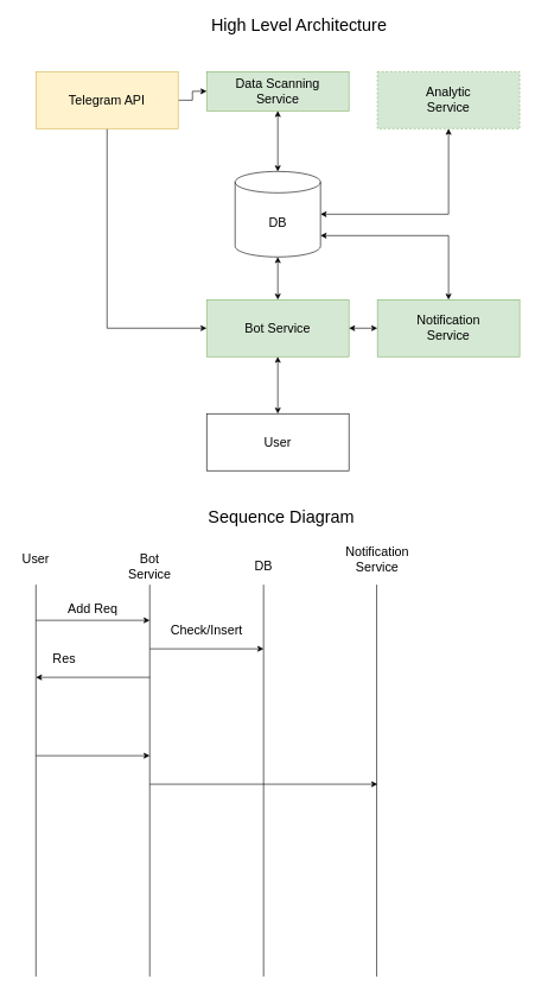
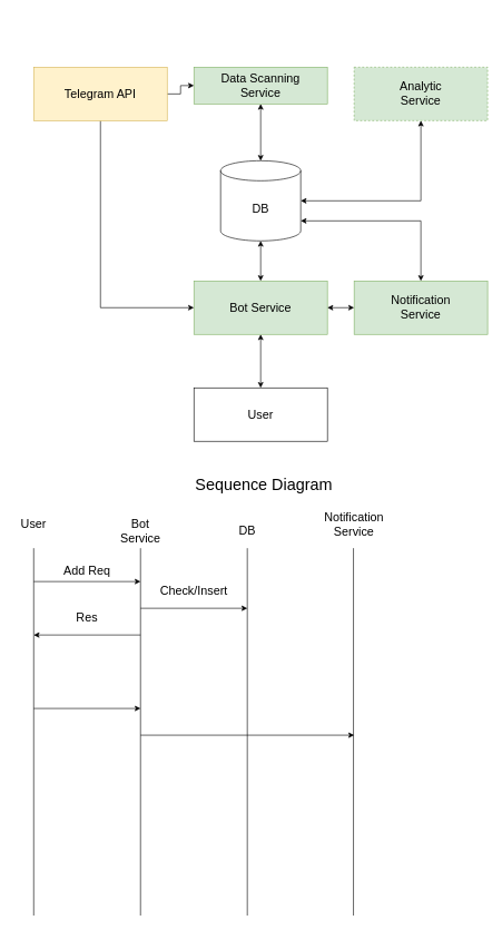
  <mxCell id="0" />
  <mxCell id="1" parent="0" />
  <mxCell id="2" style="edgeStyle=orthogonalEdgeStyle;rounded=0;orthogonalLoop=1;jettySize=auto;html=1;entryX=0.5;entryY=1;entryDx=0;entryDy=0;entryPerimeter=0;fontSize=18;startArrow=classic;startFill=1;" parent="1" source="3" target="13" edge="1"><mxGeometry relative="1" as="geometry" /></mxCell>
  <mxCell id="3" value="&lt;font style=&quot;font-size: 18px&quot;&gt;Bot Service&lt;/font&gt;" style="rounded=0;whiteSpace=wrap;html=1;fillColor=#d5e8d4;strokeColor=#82b366;" parent="1" vertex="1"><mxGeometry x="290" y="420" width="200" height="80" as="geometry" /></mxCell>
  <mxCell id="4" style="edgeStyle=orthogonalEdgeStyle;rounded=0;orthogonalLoop=1;jettySize=auto;html=1;entryX=0.5;entryY=0;entryDx=0;entryDy=0;entryPerimeter=0;fontSize=18;startArrow=classic;startFill=1;" parent="1" source="5" target="13" edge="1"><mxGeometry relative="1" as="geometry" /></mxCell>
  <mxCell id="5" value="&lt;font style=&quot;font-size: 18px&quot;&gt;Data Scanning&lt;br&gt;Service&lt;br&gt;&lt;/font&gt;" style="rounded=0;whiteSpace=wrap;html=1;fillColor=#d5e8d4;strokeColor=#82b366;" parent="1" vertex="1"><mxGeometry x="290" y="100" width="200" height="55" as="geometry" /></mxCell>
  <mxCell id="6" style="edgeStyle=orthogonalEdgeStyle;rounded=0;orthogonalLoop=1;jettySize=auto;html=1;entryX=0.5;entryY=1;entryDx=0;entryDy=0;fontSize=18;startArrow=classic;startFill=1;" parent="1" source="7" target="3" edge="1"><mxGeometry relative="1" as="geometry" /></mxCell>
  <mxCell id="7" value="&lt;font style=&quot;font-size: 18px&quot;&gt;User&lt;/font&gt;" style="rounded=0;whiteSpace=wrap;html=1;" parent="1" vertex="1"><mxGeometry x="290" y="580" width="200" height="80" as="geometry" /></mxCell>
  <mxCell id="8" style="edgeStyle=orthogonalEdgeStyle;rounded=0;orthogonalLoop=1;jettySize=auto;html=1;entryX=1;entryY=0.5;entryDx=0;entryDy=0;entryPerimeter=0;fontSize=18;startArrow=classic;startFill=1;" parent="1" source="9" target="13" edge="1"><mxGeometry relative="1" as="geometry"><Array as="points"><mxPoint x="630" y="300" /></Array></mxGeometry></mxCell>
  <mxCell id="9" value="&lt;font style=&quot;font-size: 18px&quot;&gt;Analytic&lt;br&gt;Service&lt;br&gt;&lt;/font&gt;" style="rounded=0;whiteSpace=wrap;html=1;fillColor=#d5e8d4;strokeColor=#82b366;dashed=1;" parent="1" vertex="1"><mxGeometry x="530" y="100" width="200" height="80" as="geometry" /></mxCell>
  <mxCell id="10" style="edgeStyle=orthogonalEdgeStyle;rounded=0;orthogonalLoop=1;jettySize=auto;html=1;entryX=0;entryY=0.5;entryDx=0;entryDy=0;fontSize=18;" parent="1" source="12" target="5" edge="1"><mxGeometry relative="1" as="geometry" /></mxCell>
  <mxCell id="11" style="edgeStyle=orthogonalEdgeStyle;rounded=0;orthogonalLoop=1;jettySize=auto;html=1;entryX=0;entryY=0.5;entryDx=0;entryDy=0;fontSize=18;" parent="1" source="12" target="3" edge="1"><mxGeometry relative="1" as="geometry"><Array as="points"><mxPoint x="150" y="460" /></Array></mxGeometry></mxCell>
  <mxCell id="12" value="&lt;font style=&quot;font-size: 18px&quot;&gt;Telegram API&lt;br&gt;&lt;/font&gt;" style="rounded=0;whiteSpace=wrap;html=1;fillColor=#fff2cc;strokeColor=#d6b656;" parent="1" vertex="1"><mxGeometry x="50" y="100" width="200" height="80" as="geometry" /></mxCell>
  <mxCell id="13" value="DB" style="shape=cylinder3;whiteSpace=wrap;html=1;boundedLbl=1;backgroundOutline=1;size=15;fontSize=18;" parent="1" vertex="1"><mxGeometry x="330" y="240" width="120" height="120" as="geometry" /></mxCell>
  <mxCell id="14" style="edgeStyle=orthogonalEdgeStyle;rounded=0;orthogonalLoop=1;jettySize=auto;html=1;entryX=1;entryY=0.5;entryDx=0;entryDy=0;fontSize=18;startArrow=classic;startFill=1;" parent="1" source="16" target="3" edge="1"><mxGeometry relative="1" as="geometry" /></mxCell>
  <mxCell id="15" style="edgeStyle=orthogonalEdgeStyle;rounded=0;orthogonalLoop=1;jettySize=auto;html=1;fontSize=18;startArrow=classic;startFill=1;" parent="1" source="16" edge="1"><mxGeometry relative="1" as="geometry"><mxPoint x="450" y="330" as="targetPoint" /><Array as="points"><mxPoint x="630" y="330" /><mxPoint x="450" y="330" /></Array></mxGeometry></mxCell>
  <mxCell id="16" value="&lt;font style=&quot;font-size: 18px&quot;&gt;Notification&lt;br&gt;Service&lt;br&gt;&lt;/font&gt;" style="rounded=0;whiteSpace=wrap;html=1;fillColor=#d5e8d4;strokeColor=#82b366;" parent="1" vertex="1"><mxGeometry x="530" y="420" width="200" height="80" as="geometry" /></mxCell>
  <mxCell id="17" value="" style="endArrow=none;html=1;rounded=0;fontSize=18;" parent="1" edge="1"><mxGeometry width="50" height="50" relative="1" as="geometry"><mxPoint x="50" y="1370" as="sourcePoint" /><mxPoint x="50" y="820" as="targetPoint" /></mxGeometry></mxCell>
  <mxCell id="18" value="" style="endArrow=none;html=1;rounded=0;fontSize=18;" parent="1" edge="1"><mxGeometry width="50" height="50" relative="1" as="geometry"><mxPoint x="210" y="1370" as="sourcePoint" /><mxPoint x="210" y="820" as="targetPoint" /></mxGeometry></mxCell>
  <mxCell id="19" value="" style="endArrow=none;html=1;rounded=0;fontSize=18;" parent="1" edge="1"><mxGeometry width="50" height="50" relative="1" as="geometry"><mxPoint x="370" y="1370" as="sourcePoint" /><mxPoint x="370" y="820" as="targetPoint" /></mxGeometry></mxCell>
  <mxCell id="20" value="" style="endArrow=classic;html=1;rounded=0;fontSize=18;" parent="1" edge="1"><mxGeometry width="50" height="50" relative="1" as="geometry"><mxPoint x="50" y="870" as="sourcePoint" /><mxPoint x="210" y="870" as="targetPoint" /></mxGeometry></mxCell>
  <mxCell id="21" value="" style="endArrow=classic;html=1;rounded=0;fontSize=18;" parent="1" edge="1"><mxGeometry width="50" height="50" relative="1" as="geometry"><mxPoint x="210" y="910" as="sourcePoint" /><mxPoint x="370" y="910" as="targetPoint" /></mxGeometry></mxCell>
  <mxCell id="22" value="User" style="text;html=1;strokeColor=none;fillColor=none;align=center;verticalAlign=middle;whiteSpace=wrap;rounded=0;fontSize=18;" parent="1" vertex="1"><mxGeometry x="20" y="770" width="60" height="30" as="geometry" /></mxCell>
  <mxCell id="23" value="Bot Service" style="text;html=1;strokeColor=none;fillColor=none;align=center;verticalAlign=middle;whiteSpace=wrap;rounded=0;fontSize=18;" parent="1" vertex="1"><mxGeometry x="180" y="780" width="60" height="30" as="geometry" /></mxCell>
  <mxCell id="24" value="DB" style="text;html=1;strokeColor=none;fillColor=none;align=center;verticalAlign=middle;whiteSpace=wrap;rounded=0;fontSize=18;" parent="1" vertex="1"><mxGeometry x="340" y="780" width="60" height="30" as="geometry" /></mxCell>
  <mxCell id="25" value="Add Req" style="text;html=1;strokeColor=none;fillColor=none;align=center;verticalAlign=middle;whiteSpace=wrap;rounded=0;fontSize=18;" parent="1" vertex="1"><mxGeometry x="90" y="840" width="80" height="30" as="geometry" /></mxCell>
  <mxCell id="26" value="Check/Insert" style="text;html=1;strokeColor=none;fillColor=none;align=center;verticalAlign=middle;whiteSpace=wrap;rounded=0;fontSize=18;" parent="1" vertex="1"><mxGeometry x="250" y="870" width="80" height="30" as="geometry" /></mxCell>
  <mxCell id="27" value="" style="endArrow=classic;html=1;rounded=0;fontSize=18;" parent="1" edge="1"><mxGeometry width="50" height="50" relative="1" as="geometry"><mxPoint x="210" y="950" as="sourcePoint" /><mxPoint x="50" y="950" as="targetPoint" /></mxGeometry></mxCell>
- <mxCell id="28" value="Res" style="text;html=1;strokeColor=none;fillColor=none;align=center;verticalAlign=middle;whiteSpace=wrap;rounded=0;fontSize=18;" parent="1" vertex="1"><mxGeometry x="50" y="910" width="80" height="30" as="geometry" /></mxCell>
+ <mxCell id="28" value="Res" style="text;html=1;strokeColor=none;fillColor=none;align=center;verticalAlign=middle;whiteSpace=wrap;rounded=0;fontSize=18;" parent="1" vertex="1"><mxGeometry x="90" y="910" width="80" height="30" as="geometry" /></mxCell>
  <mxCell id="29" value="" style="endArrow=none;html=1;rounded=0;fontSize=18;" parent="1" edge="1"><mxGeometry width="50" height="50" relative="1" as="geometry"><mxPoint x="529" y="1370" as="sourcePoint" /><mxPoint x="529" y="820" as="targetPoint" /></mxGeometry></mxCell>
  <mxCell id="30" value="Notification Service" style="text;html=1;strokeColor=none;fillColor=none;align=center;verticalAlign=middle;whiteSpace=wrap;rounded=0;fontSize=18;" parent="1" vertex="1"><mxGeometry x="500" y="770" width="60" height="30" as="geometry" /></mxCell>
- <mxCell id="31" value="&lt;font style=&quot;font-size: 24px&quot;&gt;High Level Architecture&lt;/font&gt;" style="text;html=1;strokeColor=none;fillColor=none;align=center;verticalAlign=middle;whiteSpace=wrap;rounded=0;fontSize=18;" parent="1" vertex="1"><mxGeometry x="240" y="20" width="360" height="30" as="geometry" /></mxCell>
  <mxCell id="32" value="&lt;font style=&quot;font-size: 24px&quot;&gt;Sequence Diagram&lt;/font&gt;" style="text;html=1;strokeColor=none;fillColor=none;align=center;verticalAlign=middle;whiteSpace=wrap;rounded=0;fontSize=18;" parent="1" vertex="1"><mxGeometry x="215" y="710" width="360" height="30" as="geometry" /></mxCell>
  <mxCell id="33" value="" style="endArrow=classic;html=1;rounded=0;fontSize=18;" edge="1" parent="1"><mxGeometry width="50" height="50" relative="1" as="geometry"><mxPoint x="50" y="1060" as="sourcePoint" /><mxPoint x="210" y="1060" as="targetPoint" /></mxGeometry></mxCell>
  <mxCell id="34" value="" style="endArrow=classic;html=1;rounded=0;fontSize=18;" edge="1" parent="1"><mxGeometry width="50" height="50" relative="1" as="geometry"><mxPoint x="210" y="1100" as="sourcePoint" /><mxPoint x="530" y="1100" as="targetPoint" /></mxGeometry></mxCell>
